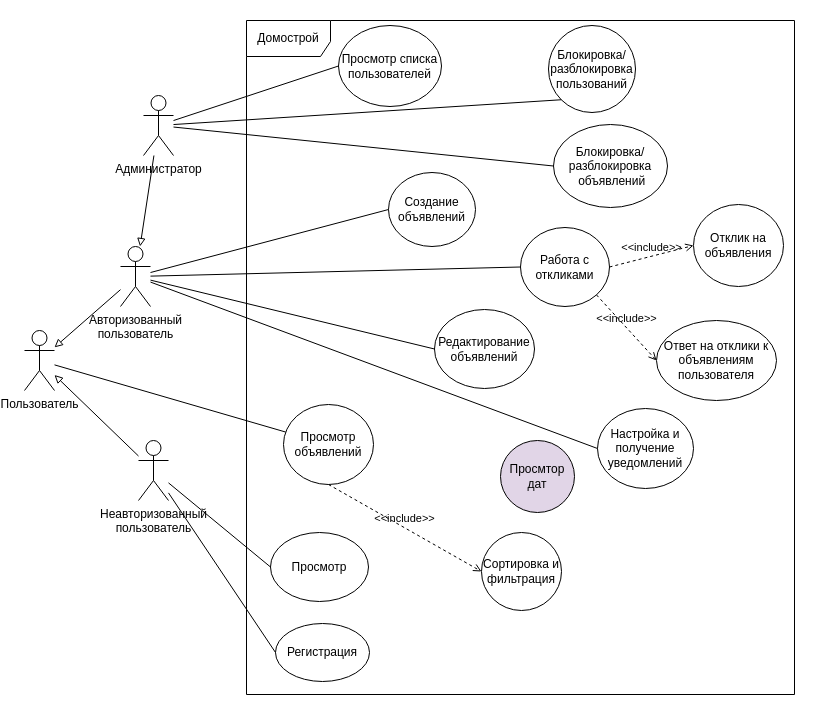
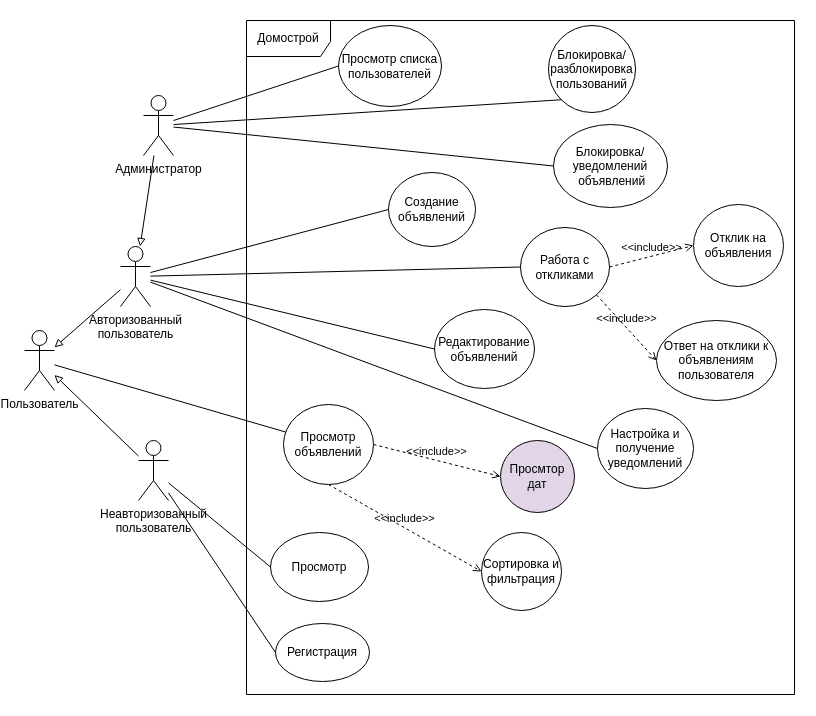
  <mxCell id="0" />
  <mxCell id="1" parent="0" />
  <mxCell id="2" value="Пользователь" style="shape=umlActor;verticalLabelPosition=bottom;verticalAlign=top;html=1;" parent="1" vertex="1"><mxGeometry x="20" y="330" width="30" height="60" as="geometry" /></mxCell>
  <mxCell id="3" value="Домострой" style="shape=umlFrame;whiteSpace=wrap;html=1;pointerEvents=0;width=84;height=36;" parent="1" vertex="1"><mxGeometry x="242" y="20" width="548" height="674" as="geometry" /></mxCell>
  <mxCell id="4" value="Авторизованный&lt;div&gt;пользователь&lt;/div&gt;" style="shape=umlActor;verticalLabelPosition=bottom;verticalAlign=top;html=1;" vertex="1" parent="1"><mxGeometry x="116" y="246" width="30" height="60" as="geometry" /></mxCell>
  <mxCell id="5" value="Неавторизованный&lt;div&gt;пользователь&lt;/div&gt;" style="shape=umlActor;verticalLabelPosition=bottom;verticalAlign=top;html=1;" vertex="1" parent="1"><mxGeometry x="134" y="440" width="30" height="60" as="geometry" /></mxCell>
  <mxCell id="6" value="" style="endArrow=block;html=1;rounded=0;endFill=0;" edge="1" parent="1" source="5" target="2"><mxGeometry width="50" height="50" relative="1" as="geometry"><mxPoint x="462" y="482" as="sourcePoint" /><mxPoint x="512" y="432" as="targetPoint" /></mxGeometry></mxCell>
  <mxCell id="7" value="" style="endArrow=block;html=1;rounded=0;endFill=0;" edge="1" parent="1" source="4" target="2"><mxGeometry width="50" height="50" relative="1" as="geometry"><mxPoint x="462" y="482" as="sourcePoint" /><mxPoint x="512" y="432" as="targetPoint" /></mxGeometry></mxCell>
  <mxCell id="8" value="Просмотр объявлений" style="ellipse;whiteSpace=wrap;html=1;" vertex="1" parent="1"><mxGeometry x="279" y="404" width="90" height="80" as="geometry" /></mxCell>
  <mxCell id="9" value="" style="endArrow=none;html=1;rounded=0;" edge="1" parent="1" source="2" target="8"><mxGeometry width="50" height="50" relative="1" as="geometry"><mxPoint x="339" y="427" as="sourcePoint" /><mxPoint x="389" y="377" as="targetPoint" /></mxGeometry></mxCell>
  <mxCell id="10" value="Просмтор дат" style="ellipse;whiteSpace=wrap;html=1;fillColor=#e1d5e7;" vertex="1" parent="1"><mxGeometry x="496" y="440" width="74" height="72" as="geometry" /></mxCell>
+ <mxCell id="11" value="&amp;lt;&amp;lt;include&amp;gt;&amp;gt;" style="html=1;verticalAlign=bottom;labelBackgroundColor=none;endArrow=open;endFill=0;dashed=1;rounded=0;exitX=1;exitY=0.5;exitDx=0;exitDy=0;entryX=0;entryY=0.5;entryDx=0;entryDy=0;" edge="1" parent="1" source="8" target="10"><mxGeometry width="160" relative="1" as="geometry"><mxPoint x="416" y="317.52" as="sourcePoint" /><mxPoint x="482.7" y="223" as="targetPoint" /></mxGeometry></mxCell>
  <mxCell id="12" value="Сортировка и фильтрация" style="ellipse;whiteSpace=wrap;html=1;" vertex="1" parent="1"><mxGeometry x="477" y="532" width="80" height="78" as="geometry" /></mxCell>
  <mxCell id="13" value="&amp;lt;&amp;lt;include&amp;gt;&amp;gt;" style="html=1;verticalAlign=bottom;labelBackgroundColor=none;endArrow=open;endFill=0;dashed=1;rounded=0;exitX=0.5;exitY=1;exitDx=0;exitDy=0;entryX=0;entryY=0.5;entryDx=0;entryDy=0;" edge="1" parent="1" target="12" source="8"><mxGeometry width="160" relative="1" as="geometry"><mxPoint x="449" y="371" as="sourcePoint" /><mxPoint x="537.7" y="289" as="targetPoint" /></mxGeometry></mxCell>
  <mxCell id="14" value="" style="endArrow=none;html=1;rounded=0;entryX=0;entryY=0.5;entryDx=0;entryDy=0;" edge="1" parent="1" source="5" target="15"><mxGeometry width="50" height="50" relative="1" as="geometry"><mxPoint x="379" y="509" as="sourcePoint" /><mxPoint x="429" y="459" as="targetPoint" /></mxGeometry></mxCell>
  <mxCell id="15" value="Просмотр" style="ellipse;whiteSpace=wrap;html=1;" vertex="1" parent="1"><mxGeometry x="266" y="532" width="98" height="69" as="geometry" /></mxCell>
  <mxCell id="16" value="Регистрация" style="ellipse;whiteSpace=wrap;html=1;" vertex="1" parent="1"><mxGeometry x="271" y="623" width="94" height="58" as="geometry" /></mxCell>
  <mxCell id="17" value="" style="endArrow=none;html=1;rounded=0;entryX=0;entryY=0.5;entryDx=0;entryDy=0;" edge="1" parent="1" source="5" target="16"><mxGeometry width="50" height="50" relative="1" as="geometry"><mxPoint x="379" y="509" as="sourcePoint" /><mxPoint x="429" y="459" as="targetPoint" /></mxGeometry></mxCell>
  <mxCell id="18" value="Создание объявлений" style="ellipse;whiteSpace=wrap;html=1;" vertex="1" parent="1"><mxGeometry x="384" y="172" width="87" height="74" as="geometry" /></mxCell>
  <mxCell id="19" value="Редактирование объявлений" style="ellipse;whiteSpace=wrap;html=1;" vertex="1" parent="1"><mxGeometry x="430" y="309" width="100" height="79" as="geometry" /></mxCell>
  <mxCell id="20" value="Настройка и получение уведомлений" style="ellipse;whiteSpace=wrap;html=1;" vertex="1" parent="1"><mxGeometry x="593" y="408" width="96" height="80" as="geometry" /></mxCell>
  <mxCell id="21" value="Работа с откликами" style="ellipse;whiteSpace=wrap;html=1;" vertex="1" parent="1"><mxGeometry x="516" y="227" width="89" height="79" as="geometry" /></mxCell>
  <mxCell id="22" value="&amp;lt;&amp;lt;include&amp;gt;&amp;gt;" style="html=1;verticalAlign=bottom;labelBackgroundColor=none;endArrow=open;endFill=0;dashed=1;rounded=0;exitX=1;exitY=0.5;exitDx=0;exitDy=0;entryX=0;entryY=0.5;entryDx=0;entryDy=0;" edge="1" parent="1" source="21" target="23"><mxGeometry width="160" relative="1" as="geometry"><mxPoint x="695" y="330" as="sourcePoint" /><mxPoint x="763" y="324" as="targetPoint" /></mxGeometry></mxCell>
  <mxCell id="23" value="Отклик на объявления" style="ellipse;whiteSpace=wrap;html=1;" vertex="1" parent="1"><mxGeometry x="689" y="204" width="90" height="82" as="geometry" /></mxCell>
  <mxCell id="24" value="&amp;lt;&amp;lt;include&amp;gt;&amp;gt;" style="html=1;verticalAlign=bottom;labelBackgroundColor=none;endArrow=open;endFill=0;dashed=1;rounded=0;exitX=1;exitY=1;exitDx=0;exitDy=0;entryX=0;entryY=0.5;entryDx=0;entryDy=0;" edge="1" parent="1" source="21" target="25"><mxGeometry width="160" relative="1" as="geometry"><mxPoint x="640" y="230" as="sourcePoint" /><mxPoint x="690" y="182" as="targetPoint" /></mxGeometry></mxCell>
  <mxCell id="25" value="Ответ на отклики к объявлениям пользователя" style="ellipse;whiteSpace=wrap;html=1;" vertex="1" parent="1"><mxGeometry x="652" y="320" width="120" height="80" as="geometry" /></mxCell>
  <mxCell id="26" value="Администратор" style="shape=umlActor;verticalLabelPosition=bottom;verticalAlign=top;html=1;outlineConnect=0;" vertex="1" parent="1"><mxGeometry x="139" y="95" width="30" height="60" as="geometry" /></mxCell>
  <mxCell id="27" value="" style="endArrow=none;html=1;rounded=0;entryX=0;entryY=0.5;entryDx=0;entryDy=0;" edge="1" parent="1" source="4" target="18"><mxGeometry width="50" height="50" relative="1" as="geometry"><mxPoint x="318" y="430" as="sourcePoint" /><mxPoint x="368" y="380" as="targetPoint" /></mxGeometry></mxCell>
  <mxCell id="28" value="" style="endArrow=none;html=1;rounded=0;entryX=0;entryY=0.5;entryDx=0;entryDy=0;" edge="1" parent="1" source="4" target="19"><mxGeometry width="50" height="50" relative="1" as="geometry"><mxPoint x="318" y="430" as="sourcePoint" /><mxPoint x="368" y="380" as="targetPoint" /></mxGeometry></mxCell>
  <mxCell id="29" value="" style="endArrow=none;html=1;rounded=0;entryX=0;entryY=0.5;entryDx=0;entryDy=0;" edge="1" parent="1" source="4" target="21"><mxGeometry width="50" height="50" relative="1" as="geometry"><mxPoint x="318" y="430" as="sourcePoint" /><mxPoint x="368" y="380" as="targetPoint" /></mxGeometry></mxCell>
  <mxCell id="30" value="" style="endArrow=none;html=1;rounded=0;entryX=0;entryY=0.5;entryDx=0;entryDy=0;" edge="1" parent="1" source="4" target="20"><mxGeometry width="50" height="50" relative="1" as="geometry"><mxPoint x="318" y="430" as="sourcePoint" /><mxPoint x="368" y="380" as="targetPoint" /></mxGeometry></mxCell>
  <mxCell id="31" value="Просмотр списка пользователей" style="ellipse;whiteSpace=wrap;html=1;" vertex="1" parent="1"><mxGeometry x="334" y="25" width="103" height="81" as="geometry" /></mxCell>
  <mxCell id="32" value="" style="endArrow=none;html=1;rounded=0;entryX=0;entryY=0.5;entryDx=0;entryDy=0;" edge="1" parent="1" source="26" target="31"><mxGeometry width="50" height="50" relative="1" as="geometry"><mxPoint x="318" y="313" as="sourcePoint" /><mxPoint x="368" y="263" as="targetPoint" /></mxGeometry></mxCell>
  <mxCell id="33" value="" style="endArrow=block;html=1;rounded=0;endFill=0;" edge="1" parent="1" source="26" target="4"><mxGeometry width="50" height="50" relative="1" as="geometry"><mxPoint x="318" y="313" as="sourcePoint" /><mxPoint x="368" y="263" as="targetPoint" /></mxGeometry></mxCell>
- <mxCell id="34" value="Блокировка/разблокировка&lt;div&gt;&amp;nbsp;объявлений&lt;/div&gt;" style="ellipse;whiteSpace=wrap;html=1;" vertex="1" parent="1"><mxGeometry x="549" y="124" width="114" height="83" as="geometry" /></mxCell>
+ <mxCell id="34" value="Блокировка/уведомлений&lt;div&gt;&amp;nbsp;объявлений&lt;/div&gt;" style="ellipse;whiteSpace=wrap;html=1;" vertex="1" parent="1"><mxGeometry x="549" y="124" width="114" height="83" as="geometry" /></mxCell>
  <mxCell id="35" value="" style="endArrow=none;html=1;rounded=0;entryX=0;entryY=0.5;entryDx=0;entryDy=0;" edge="1" parent="1" source="26" target="34"><mxGeometry width="50" height="50" relative="1" as="geometry"><mxPoint x="318" y="313" as="sourcePoint" /><mxPoint x="368" y="263" as="targetPoint" /></mxGeometry></mxCell>
  <mxCell id="36" value="Блокировка/разблокировка пользований" style="ellipse;whiteSpace=wrap;html=1;aspect=fixed;" vertex="1" parent="1"><mxGeometry x="544" y="25" width="87" height="87" as="geometry" /></mxCell>
  <mxCell id="37" value="" style="endArrow=none;html=1;rounded=0;entryX=0;entryY=1;entryDx=0;entryDy=0;" edge="1" parent="1" source="26" target="36"><mxGeometry width="50" height="50" relative="1" as="geometry"><mxPoint x="318" y="313" as="sourcePoint" /><mxPoint x="368" y="263" as="targetPoint" /></mxGeometry></mxCell>
